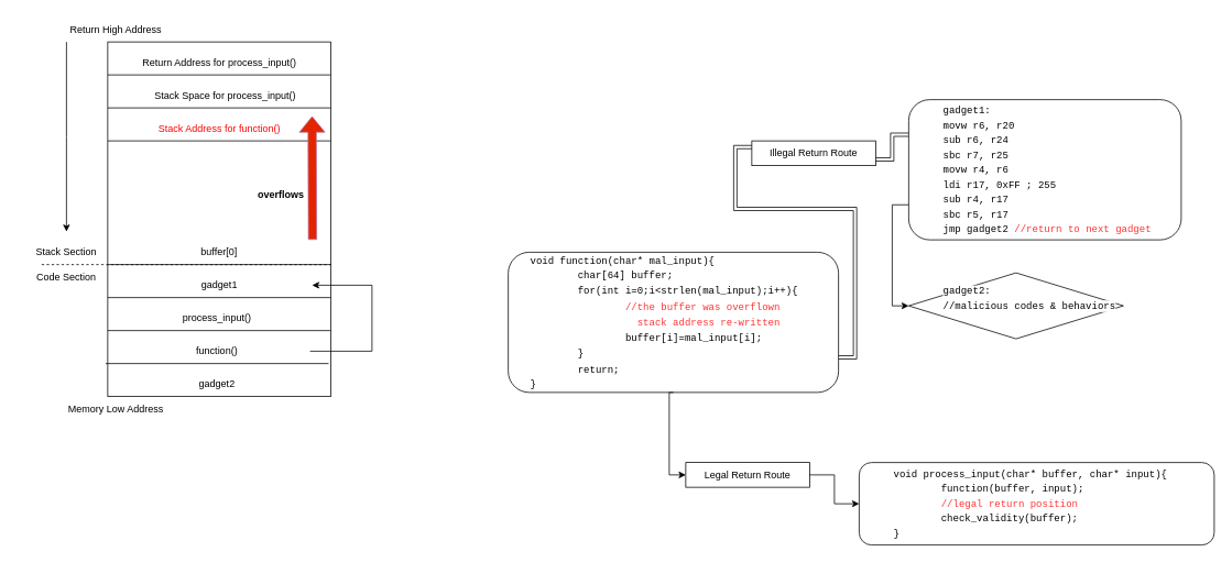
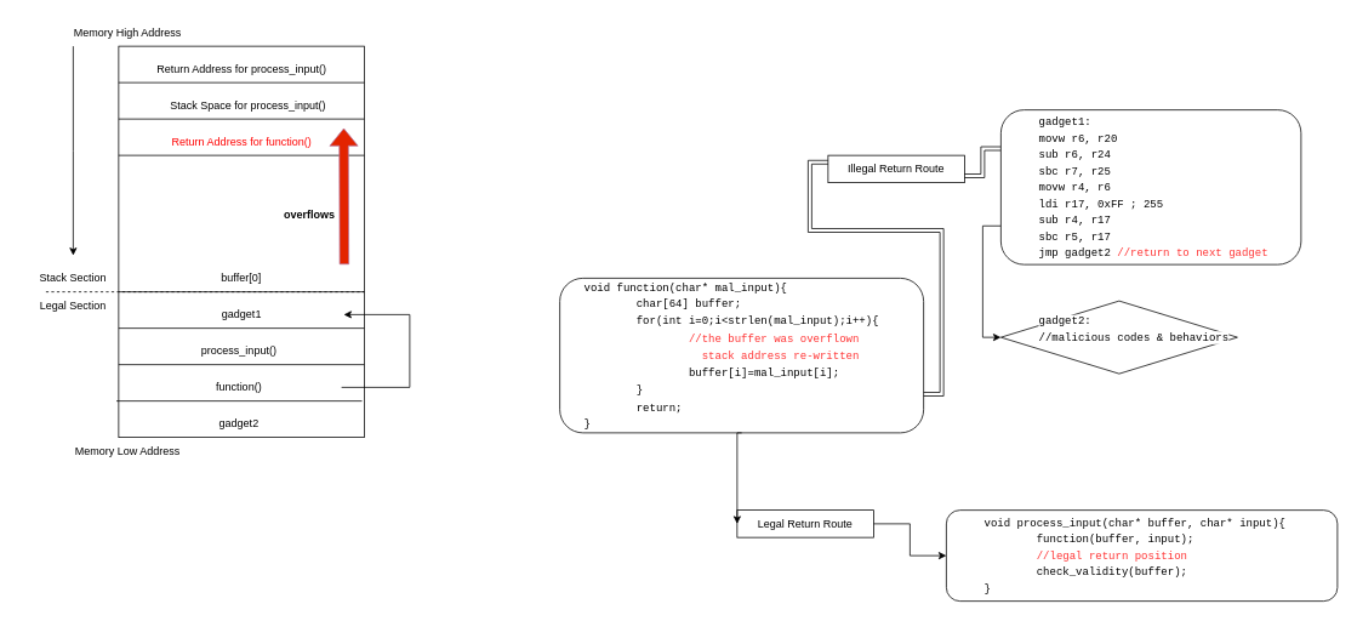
  <mxCell id="0" />
  <mxCell id="1" parent="0" />
  <mxCell id="2" style="edgeStyle=orthogonalEdgeStyle;rounded=0;orthogonalLoop=1;jettySize=auto;html=1;exitX=1;exitY=0.75;exitDx=0;exitDy=0;entryX=0;entryY=0.25;entryDx=0;entryDy=0;shape=link;" edge="1" parent="1" source="10" target="7"><mxGeometry relative="1" as="geometry" /></mxCell>
  <mxCell id="3" style="edgeStyle=orthogonalEdgeStyle;rounded=0;orthogonalLoop=1;jettySize=auto;html=1;exitX=1;exitY=0.5;exitDx=0;exitDy=0;entryX=0;entryY=0.5;entryDx=0;entryDy=0;" edge="1" parent="1" source="13" target="11"><mxGeometry relative="1" as="geometry"><mxPoint x="1070" y="550" as="targetPoint" /></mxGeometry></mxCell>
  <mxCell id="4" value="" style="rounded=1;whiteSpace=wrap;html=1;align=left;" vertex="1" parent="1"><mxGeometry x="615" y="305" width="400" height="170" as="geometry" /></mxCell>
  <mxCell id="5" value="&lt;div style=&quot;font-family: Menlo, Monaco, &amp;quot;Courier New&amp;quot;, monospace; line-height: 18px;&quot;&gt;&lt;span style=&quot;background-color: rgb(255, 255, 255);&quot;&gt;void function(char* mal_input){&lt;/span&gt;&lt;/div&gt;&lt;div style=&quot;font-family: Menlo, Monaco, &amp;quot;Courier New&amp;quot;, monospace; line-height: 18px;&quot;&gt;&lt;span style=&quot;background-color: rgb(255, 255, 255);&quot;&gt;&lt;span style=&quot;white-space: pre;&quot;&gt;&#09;char[64] buffer;&lt;/span&gt;&lt;br&gt;&lt;/span&gt;&lt;/div&gt;&lt;div style=&quot;line-height: 18px;&quot;&gt;&lt;span style=&quot;background-color: rgb(255, 255, 255);&quot;&gt;&lt;font face=&quot;Menlo, Monaco, Courier New, monospace&quot;&gt;&lt;span style=&quot;white-space: pre;&quot;&gt;&#09;for(int i=0;i&amp;lt;strlen(mal_input);i++){&lt;/span&gt;&lt;/font&gt;&lt;/span&gt;&lt;/div&gt;&lt;div style=&quot;line-height: 18px;&quot;&gt;&lt;span style=&quot;background-color: rgb(255, 255, 255);&quot;&gt;&lt;font face=&quot;Menlo, Monaco, Courier New, monospace&quot;&gt;&lt;span style=&quot;white-space: pre;&quot;&gt;&lt;span style=&quot;white-space: pre;&quot;&gt;&#09;&lt;span style=&quot;white-space: pre;&quot;&gt;&#09;&lt;font color=&quot;#ff3333&quot;&gt;//the buffer was overflown&lt;/font&gt;&lt;/span&gt;&lt;/span&gt;&lt;br&gt;&lt;/span&gt;&lt;/font&gt;&lt;/span&gt;&lt;/div&gt;&lt;div style=&quot;line-height: 18px;&quot;&gt;&lt;span style=&quot;background-color: rgb(255, 255, 255);&quot;&gt;&lt;font face=&quot;Menlo, Monaco, Courier New, monospace&quot;&gt;&lt;span style=&quot;white-space: pre;&quot;&gt;&lt;span style=&quot;white-space: pre;&quot;&gt;&lt;span style=&quot;white-space: pre;&quot;&gt;&lt;font color=&quot;#ff3333&quot;&gt;&lt;span style=&quot;white-space: pre;&quot;&gt;&#09;&lt;span style=&quot;white-space: pre;&quot;&gt;&#09;  stack address re-written&lt;/span&gt;&lt;/span&gt;&lt;br&gt;&lt;/font&gt;&lt;/span&gt;&lt;/span&gt;&lt;/span&gt;&lt;/font&gt;&lt;/span&gt;&lt;/div&gt;&lt;div style=&quot;line-height: 18px;&quot;&gt;&lt;span style=&quot;background-color: rgb(255, 255, 255);&quot;&gt;&lt;font face=&quot;Menlo, Monaco, Courier New, monospace&quot;&gt;&#09;&#09;&lt;span style=&quot;white-space: pre;&quot;&gt;&#09;&lt;span style=&quot;white-space: pre;&quot;&gt;&#09;&lt;/span&gt;buffer[i]=mal_input[i];&lt;/span&gt;&lt;/font&gt;&lt;/span&gt;&lt;/div&gt;&lt;div style=&quot;line-height: 18px;&quot;&gt;&lt;span style=&quot;white-space: pre; font-family: Menlo, Monaco, &amp;quot;Courier New&amp;quot;, monospace;&quot;&gt;&#09;&lt;/span&gt;&lt;span style=&quot;white-space: pre; font-family: Menlo, Monaco, &amp;quot;Courier New&amp;quot;, monospace; background-color: rgb(255, 255, 255);&quot;&gt;}&lt;/span&gt;&lt;/div&gt;&lt;div style=&quot;line-height: 18px;&quot;&gt;&lt;span style=&quot;white-space: pre; font-family: Menlo, Monaco, &amp;quot;Courier New&amp;quot;, monospace; background-color: rgb(255, 255, 255);&quot;&gt;&lt;span style=&quot;white-space: pre;&quot;&gt;&#09;return;&lt;/span&gt;&lt;br&gt;&lt;/span&gt;&lt;/div&gt;&lt;div style=&quot;font-family: Menlo, Monaco, &amp;quot;Courier New&amp;quot;, monospace; line-height: 18px;&quot;&gt;&lt;span style=&quot;background-color: rgb(255, 255, 255);&quot;&gt;}&lt;/span&gt;&lt;/div&gt;" style="text;html=1;strokeColor=none;fillColor=none;align=left;verticalAlign=middle;whiteSpace=wrap;rounded=0;" vertex="1" parent="1"><mxGeometry x="640" y="320" width="350" height="140" as="geometry" /></mxCell>
  <mxCell id="6" style="edgeStyle=orthogonalEdgeStyle;rounded=0;orthogonalLoop=1;jettySize=auto;html=1;exitX=0;exitY=0.75;exitDx=0;exitDy=0;entryX=0;entryY=0.5;entryDx=0;entryDy=0;" edge="1" parent="1" source="7" target="8"><mxGeometry relative="1" as="geometry" /></mxCell>
  <mxCell id="7" value="&lt;blockquote style=&quot;margin: 0 0 0 40px; border: none; padding: 0px;&quot;&gt;&lt;div style=&quot;border-color: var(--border-color); font-family: Menlo, Monaco, &amp;quot;Courier New&amp;quot;, monospace; line-height: 18px;&quot;&gt;&lt;span style=&quot;background-color: rgb(255, 255, 255);&quot;&gt;gadget1:&lt;/span&gt;&lt;/div&gt;&lt;div style=&quot;border-color: var(--border-color); line-height: 18px;&quot;&gt;&lt;div style=&quot;font-family: Menlo, Monaco, &amp;quot;Courier New&amp;quot;, monospace; line-height: 18px;&quot;&gt;&lt;div&gt;&lt;span style=&quot;background-color: rgb(255, 255, 255);&quot;&gt;movw r6, r20&lt;/span&gt;&lt;/div&gt;&lt;div&gt;&lt;span style=&quot;background-color: rgb(255, 255, 255);&quot;&gt;sub  r6, r24&lt;/span&gt;&lt;/div&gt;&lt;div&gt;&lt;span style=&quot;background-color: rgb(255, 255, 255);&quot;&gt;sbc  r7, r25&lt;/span&gt;&lt;/div&gt;&lt;div&gt;&lt;span style=&quot;background-color: rgb(255, 255, 255);&quot;&gt;movw r4, r6&lt;/span&gt;&lt;/div&gt;&lt;div&gt;&lt;span style=&quot;background-color: rgb(255, 255, 255);&quot;&gt;ldi  r17, 0xFF   ; 255&lt;/span&gt;&lt;/div&gt;&lt;div&gt;&lt;span style=&quot;background-color: rgb(255, 255, 255);&quot;&gt;sub  r4, r17&lt;/span&gt;&lt;/div&gt;&lt;div&gt;&lt;span style=&quot;background-color: rgb(255, 255, 255);&quot;&gt;sbc  r5, r17&lt;/span&gt;&lt;/div&gt;&lt;div&gt;&lt;span style=&quot;background-color: rgb(255, 255, 255);&quot;&gt;jmp gadget2&amp;nbsp;&lt;font color=&quot;#ff3333&quot;&gt;//return to next gadget&lt;/font&gt;&lt;/span&gt;&lt;/div&gt;&lt;/div&gt;&lt;/div&gt;&lt;/blockquote&gt;" style="rounded=1;whiteSpace=wrap;html=1;align=left;" vertex="1" parent="1"><mxGeometry x="1100" y="120" width="330" height="170" as="geometry" /></mxCell>
  <mxCell id="8" value="&lt;blockquote style=&quot;margin: 0 0 0 40px; border: none; padding: 0px;&quot;&gt;&lt;div style=&quot;border-color: var(--border-color); font-family: Menlo, Monaco, &amp;quot;Courier New&amp;quot;, monospace; line-height: 18px;&quot;&gt;&lt;span style=&quot;background-color: rgb(255, 255, 255);&quot;&gt;gadget2:&lt;/span&gt;&lt;/div&gt;&lt;div style=&quot;border-color: var(--border-color); font-family: Menlo, Monaco, &amp;quot;Courier New&amp;quot;, monospace; line-height: 18px;&quot;&gt;&lt;span style=&quot;background-color: rgb(255, 255, 255);&quot;&gt;//malicious codes &amp;amp; behaviors&lt;/span&gt;&lt;/div&gt;&lt;div style=&quot;border-color: var(--border-color); line-height: 18px;&quot;&gt;&lt;div style=&quot;font-family: Menlo, Monaco, &amp;quot;Courier New&amp;quot;, monospace; line-height: 18px;&quot;&gt;&lt;br&gt;&lt;/div&gt;&lt;/div&gt;&lt;/blockquote&gt;" style="rhombus;whiteSpace=wrap;html=1;align=left;" vertex="1" parent="1"><mxGeometry x="1100" y="330" width="260" height="80" as="geometry" /></mxCell>
  <mxCell id="9" value="" style="edgeStyle=orthogonalEdgeStyle;rounded=0;orthogonalLoop=1;jettySize=auto;html=1;exitX=1;exitY=0.75;exitDx=0;exitDy=0;entryX=0;entryY=0.25;entryDx=0;entryDy=0;shape=link;" edge="1" parent="1" source="4" target="10"><mxGeometry relative="1" as="geometry"><mxPoint x="1020" y="403.02" as="sourcePoint" /><mxPoint x="1100" y="163" as="targetPoint" /></mxGeometry></mxCell>
  <mxCell id="10" value="Illegal Return Route" style="text;html=1;strokeColor=default;fillColor=none;align=center;verticalAlign=middle;whiteSpace=wrap;rounded=0;" vertex="1" parent="1"><mxGeometry x="910" y="170" width="150" height="30" as="geometry" /></mxCell>
  <mxCell id="11" value="&lt;blockquote style=&quot;margin: 0 0 0 40px; border: none; padding: 0px;&quot;&gt;&lt;div style=&quot;border-color: var(--border-color); font-family: Menlo, Monaco, &amp;quot;Courier New&amp;quot;, monospace; line-height: 18px;&quot;&gt;&lt;span style=&quot;background-color: rgb(255, 255, 255);&quot;&gt;void process_input(char* buffer, char* input){&lt;/span&gt;&lt;/div&gt;&lt;div style=&quot;border-color: var(--border-color); font-family: Menlo, Monaco, &amp;quot;Courier New&amp;quot;, monospace; line-height: 18px;&quot;&gt;&lt;span style=&quot;background-color: rgb(255, 255, 255);&quot;&gt;&lt;span style=&quot;white-space: pre;&quot;&gt;&#09;function(buffer, input);&lt;/span&gt;&lt;br&gt;&lt;/span&gt;&lt;/div&gt;&lt;div style=&quot;border-color: var(--border-color); font-family: Menlo, Monaco, &amp;quot;Courier New&amp;quot;, monospace; line-height: 18px;&quot;&gt;&lt;span style=&quot;background-color: rgb(255, 255, 255);&quot;&gt;&lt;span style=&quot;white-space: pre;&quot;&gt;&lt;span style=&quot;white-space: pre;&quot;&gt;&#09;&lt;font color=&quot;#ff3333&quot;&gt;//legal return position&lt;/font&gt;&lt;/span&gt;&lt;br&gt;&lt;/span&gt;&lt;/span&gt;&lt;/div&gt;&lt;div style=&quot;border-color: var(--border-color); font-family: Menlo, Monaco, &amp;quot;Courier New&amp;quot;, monospace; line-height: 18px;&quot;&gt;&lt;span style=&quot;background-color: rgb(255, 255, 255);&quot;&gt;&lt;span style=&quot;white-space: pre;&quot;&gt;&lt;span style=&quot;white-space: pre;&quot;&gt;&#09;check_validity(buffer);&lt;/span&gt;&lt;br&gt;&lt;/span&gt;&lt;/span&gt;&lt;/div&gt;&lt;div style=&quot;border-color: var(--border-color); font-family: Menlo, Monaco, &amp;quot;Courier New&amp;quot;, monospace; line-height: 18px;&quot;&gt;&lt;span style=&quot;background-color: rgb(255, 255, 255);&quot;&gt;}&lt;/span&gt;&lt;/div&gt;&lt;/blockquote&gt;" style="rounded=1;whiteSpace=wrap;html=1;align=left;" vertex="1" parent="1"><mxGeometry x="1040" y="560" width="430" height="100" as="geometry" /></mxCell>
  <mxCell id="12" value="" style="edgeStyle=orthogonalEdgeStyle;rounded=0;orthogonalLoop=1;jettySize=auto;html=1;exitX=0.5;exitY=1;exitDx=0;exitDy=0;entryX=0;entryY=0.5;entryDx=0;entryDy=0;" edge="1" parent="1" source="4" target="13"><mxGeometry relative="1" as="geometry"><mxPoint x="1040" y="610" as="targetPoint" /><mxPoint x="1020" y="470" as="sourcePoint" /><Array as="points"><mxPoint x="810" y="475" /><mxPoint x="810" y="575" /></Array></mxGeometry></mxCell>
- <mxCell id="13" value="Legal Return Route" style="text;html=1;strokeColor=default;fillColor=none;align=center;verticalAlign=middle;whiteSpace=wrap;rounded=0;" vertex="1" parent="1"><mxGeometry x="830" y="560" width="150" height="30" as="geometry" /></mxCell>
+ <mxCell id="13" value="Legal Return Route" style="text;html=1;strokeColor=default;fillColor=none;align=center;verticalAlign=middle;whiteSpace=wrap;rounded=0;" vertex="1" parent="1"><mxGeometry x="810" y="560" width="150" height="30" as="geometry" /></mxCell>
  <mxCell id="14" value="" style="rounded=0;whiteSpace=wrap;html=1;" vertex="1" parent="1"><mxGeometry x="130" y="50" width="270" height="430" as="geometry" /></mxCell>
  <mxCell id="15" style="edgeStyle=orthogonalEdgeStyle;rounded=0;orthogonalLoop=1;jettySize=auto;html=1;exitX=0.25;exitY=1;exitDx=0;exitDy=0;" edge="1" parent="1" source="16"><mxGeometry relative="1" as="geometry"><mxPoint x="80" y="280" as="targetPoint" /></mxGeometry></mxCell>
- <mxCell id="16" value="Return High Address" style="text;html=1;strokeColor=none;fillColor=none;align=center;verticalAlign=middle;whiteSpace=wrap;rounded=0;" vertex="1" parent="1"><mxGeometry x="20" y="20" width="240" height="30" as="geometry" /></mxCell>
+ <mxCell id="16" value="Memory High Address" style="text;html=1;strokeColor=none;fillColor=none;align=center;verticalAlign=middle;whiteSpace=wrap;rounded=0;" vertex="1" parent="1"><mxGeometry x="20" y="20" width="240" height="30" as="geometry" /></mxCell>
  <mxCell id="17" value="Memory Low Address" style="text;html=1;strokeColor=none;fillColor=none;align=center;verticalAlign=middle;whiteSpace=wrap;rounded=0;" vertex="1" parent="1"><mxGeometry x="20" y="480" width="240" height="30" as="geometry" /></mxCell>
  <mxCell id="18" value="" style="endArrow=none;html=1;rounded=0;" edge="1" parent="1"><mxGeometry width="50" height="50" relative="1" as="geometry"><mxPoint x="130" y="90" as="sourcePoint" /><mxPoint x="400" y="90" as="targetPoint" /></mxGeometry></mxCell>
  <mxCell id="19" value="" style="endArrow=none;html=1;rounded=0;" edge="1" parent="1"><mxGeometry width="50" height="50" relative="1" as="geometry"><mxPoint x="130" y="130" as="sourcePoint" /><mxPoint x="400" y="130" as="targetPoint" /></mxGeometry></mxCell>
  <mxCell id="20" value="Return Address for process_input()" style="text;html=1;strokeColor=none;fillColor=none;align=center;verticalAlign=middle;whiteSpace=wrap;rounded=0;" vertex="1" parent="1"><mxGeometry x="152.5" y="60" width="225" height="30" as="geometry" /></mxCell>
  <mxCell id="21" value="Stack Space for process_input()" style="text;html=1;strokeColor=none;fillColor=none;align=center;verticalAlign=middle;whiteSpace=wrap;rounded=0;" vertex="1" parent="1"><mxGeometry x="160" y="100" width="225" height="30" as="geometry" /></mxCell>
  <mxCell id="22" value="" style="endArrow=none;html=1;rounded=0;" edge="1" parent="1"><mxGeometry width="50" height="50" relative="1" as="geometry"><mxPoint x="130" y="170" as="sourcePoint" /><mxPoint x="400" y="170" as="targetPoint" /></mxGeometry></mxCell>
- <mxCell id="23" value="&lt;font color=&quot;#ff0000&quot;&gt;Stack Address for function()&lt;/font&gt;" style="text;html=1;strokeColor=none;fillColor=none;align=center;verticalAlign=middle;whiteSpace=wrap;rounded=0;" vertex="1" parent="1"><mxGeometry x="152.5" y="140" width="225" height="30" as="geometry" /></mxCell>
+ <mxCell id="23" value="&lt;font color=&quot;#ff0000&quot;&gt;Return Address for function()&lt;/font&gt;" style="text;html=1;strokeColor=none;fillColor=none;align=center;verticalAlign=middle;whiteSpace=wrap;rounded=0;" vertex="1" parent="1"><mxGeometry x="152.5" y="140" width="225" height="30" as="geometry" /></mxCell>
  <mxCell id="24" value="" style="endArrow=none;html=1;rounded=0;" edge="1" parent="1"><mxGeometry width="50" height="50" relative="1" as="geometry"><mxPoint x="130" y="320" as="sourcePoint" /><mxPoint x="400" y="320" as="targetPoint" /></mxGeometry></mxCell>
  <mxCell id="25" value="buffer[0]" style="text;html=1;strokeColor=none;fillColor=none;align=center;verticalAlign=middle;whiteSpace=wrap;rounded=0;" vertex="1" parent="1"><mxGeometry x="235" y="290" width="60" height="30" as="geometry" /></mxCell>
  <mxCell id="26" value="" style="endArrow=none;html=1;rounded=0;" edge="1" parent="1"><mxGeometry width="50" height="50" relative="1" as="geometry"><mxPoint x="130" y="360" as="sourcePoint" /><mxPoint x="400" y="360" as="targetPoint" /></mxGeometry></mxCell>
  <mxCell id="27" value="process_input()" style="text;html=1;strokeColor=none;fillColor=none;align=center;verticalAlign=middle;whiteSpace=wrap;rounded=0;" vertex="1" parent="1"><mxGeometry x="150" y="370" width="225" height="30" as="geometry" /></mxCell>
  <mxCell id="28" value="" style="endArrow=none;dashed=1;html=1;rounded=0;" edge="1" parent="1"><mxGeometry width="50" height="50" relative="1" as="geometry"><mxPoint x="50" y="320" as="sourcePoint" /><mxPoint x="400" y="320" as="targetPoint" /></mxGeometry></mxCell>
- <mxCell id="29" value="Code Section" style="text;html=1;strokeColor=none;fillColor=none;align=center;verticalAlign=middle;whiteSpace=wrap;rounded=0;" vertex="1" parent="1"><mxGeometry x="20" y="320" width="120" height="30" as="geometry" /></mxCell>
+ <mxCell id="29" value="Legal Section" style="text;html=1;strokeColor=none;fillColor=none;align=center;verticalAlign=middle;whiteSpace=wrap;rounded=0;" vertex="1" parent="1"><mxGeometry x="20" y="320" width="120" height="30" as="geometry" /></mxCell>
  <mxCell id="30" value="Stack Section" style="text;html=1;strokeColor=none;fillColor=none;align=center;verticalAlign=middle;whiteSpace=wrap;rounded=0;" vertex="1" parent="1"><mxGeometry x="20" y="290" width="120" height="30" as="geometry" /></mxCell>
  <mxCell id="31" value="" style="endArrow=none;html=1;rounded=0;" edge="1" parent="1"><mxGeometry width="50" height="50" relative="1" as="geometry"><mxPoint x="130" y="400" as="sourcePoint" /><mxPoint x="400" y="400" as="targetPoint" /></mxGeometry></mxCell>
  <mxCell id="32" style="edgeStyle=orthogonalEdgeStyle;rounded=0;orthogonalLoop=1;jettySize=auto;html=1;exitX=1;exitY=0.5;exitDx=0;exitDy=0;entryX=1;entryY=0.5;entryDx=0;entryDy=0;" edge="1" parent="1" source="33" target="35"><mxGeometry relative="1" as="geometry"><Array as="points"><mxPoint x="450" y="425" /><mxPoint x="450" y="345" /></Array></mxGeometry></mxCell>
  <mxCell id="33" value="function()" style="text;html=1;strokeColor=none;fillColor=none;align=center;verticalAlign=middle;whiteSpace=wrap;rounded=0;" vertex="1" parent="1"><mxGeometry x="150" y="410" width="225" height="30" as="geometry" /></mxCell>
  <mxCell id="34" value="" style="endArrow=none;html=1;rounded=0;" edge="1" parent="1"><mxGeometry width="50" height="50" relative="1" as="geometry"><mxPoint x="127.5" y="440" as="sourcePoint" /><mxPoint x="397.5" y="440" as="targetPoint" /></mxGeometry></mxCell>
  <mxCell id="35" value="gadget1" style="text;html=1;strokeColor=none;fillColor=none;align=center;verticalAlign=middle;whiteSpace=wrap;rounded=0;" vertex="1" parent="1"><mxGeometry x="152.5" y="330" width="225" height="30" as="geometry" /></mxCell>
  <mxCell id="36" value="gadget2" style="text;html=1;strokeColor=none;fillColor=none;align=center;verticalAlign=middle;whiteSpace=wrap;rounded=0;" vertex="1" parent="1"><mxGeometry x="150" y="450" width="225" height="30" as="geometry" /></mxCell>
  <mxCell id="37" value="" style="endArrow=classic;html=1;rounded=0;shape=flexArrow;strokeColor=#B5739D;fillColor=#e32400;entryX=1;entryY=0;entryDx=0;entryDy=0;" edge="1" parent="1" target="23"><mxGeometry width="50" height="50" relative="1" as="geometry"><mxPoint x="378" y="290" as="sourcePoint" /><mxPoint x="380" y="140" as="targetPoint" /></mxGeometry></mxCell>
  <mxCell id="38" value="overflows" style="text;html=1;strokeColor=none;fillColor=none;align=center;verticalAlign=middle;whiteSpace=wrap;rounded=0;fontStyle=1" vertex="1" parent="1"><mxGeometry x="310" y="220" width="60" height="30" as="geometry" /></mxCell>
